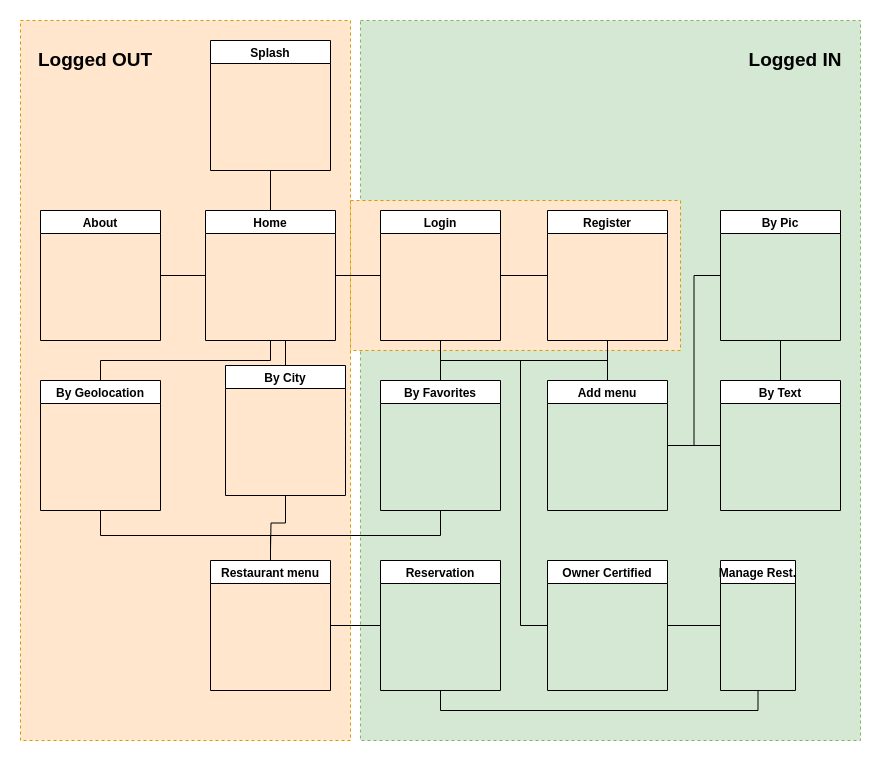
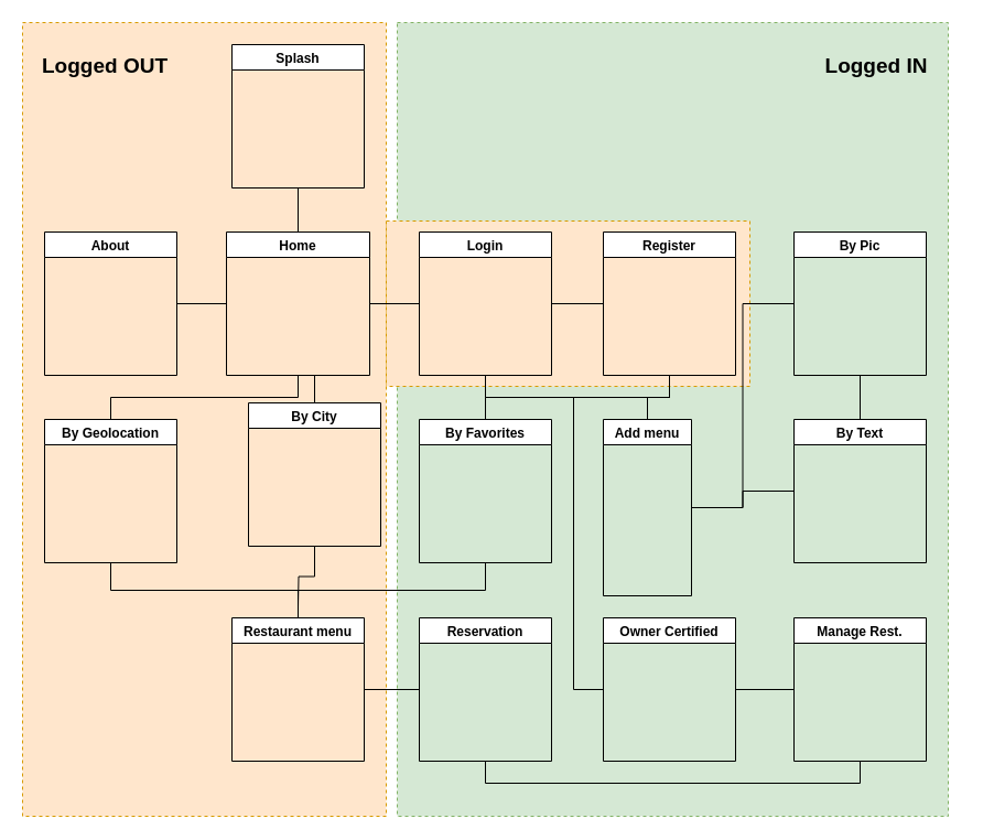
  <mxCell id="0" />
  <mxCell id="1" parent="0" />
  <mxCell id="2" value="" style="rounded=0;whiteSpace=wrap;html=1;glass=0;dashed=1;strokeColor=#82b366;fillColor=#d5e8d4;" vertex="1" parent="1"><mxGeometry x="360" y="20" width="500" height="720" as="geometry" /></mxCell>
  <mxCell id="3" value="" style="rounded=0;whiteSpace=wrap;html=1;glass=0;dashed=1;strokeColor=#d79b00;fillColor=#ffe6cc;" vertex="1" parent="1"><mxGeometry x="350" y="200" width="330" height="150" as="geometry" /></mxCell>
  <mxCell id="4" value="" style="rounded=0;whiteSpace=wrap;html=1;glass=0;dashed=1;strokeColor=#d79b00;fillColor=#ffe6cc;" vertex="1" parent="1"><mxGeometry x="20" y="20" width="330" height="720" as="geometry" /></mxCell>
  <mxCell id="5" value="Home" style="swimlane;" vertex="1" parent="1"><mxGeometry x="205" y="210" width="130" height="130" as="geometry" /></mxCell>
  <mxCell id="6" style="edgeStyle=orthogonalEdgeStyle;rounded=0;orthogonalLoop=1;jettySize=auto;html=1;exitX=0.5;exitY=1;exitDx=0;exitDy=0;endArrow=none;endFill=0;" edge="1" parent="1" source="7" target="5"><mxGeometry relative="1" as="geometry" /></mxCell>
  <mxCell id="7" value="Splash" style="swimlane;" vertex="1" parent="1"><mxGeometry x="210" y="40" width="120" height="130" as="geometry" /></mxCell>
  <mxCell id="8" style="edgeStyle=orthogonalEdgeStyle;rounded=0;orthogonalLoop=1;jettySize=auto;html=1;exitX=1;exitY=0.5;exitDx=0;exitDy=0;entryX=0;entryY=0.5;entryDx=0;entryDy=0;endArrow=none;endFill=0;" edge="1" parent="1" source="10" target="14"><mxGeometry relative="1" as="geometry" /></mxCell>
  <mxCell id="9" style="edgeStyle=orthogonalEdgeStyle;rounded=0;orthogonalLoop=1;jettySize=auto;html=1;exitX=0.5;exitY=1;exitDx=0;exitDy=0;entryX=0.5;entryY=0;entryDx=0;entryDy=0;endArrow=none;endFill=0;" edge="1" parent="1" source="10" target="23"><mxGeometry relative="1" as="geometry" /></mxCell>
  <mxCell id="10" value="Login" style="swimlane;" vertex="1" parent="1"><mxGeometry x="380" y="210" width="120" height="130" as="geometry" /></mxCell>
  <mxCell id="11" style="edgeStyle=orthogonalEdgeStyle;rounded=0;orthogonalLoop=1;jettySize=auto;html=1;exitX=0.5;exitY=1;exitDx=0;exitDy=0;entryX=0.5;entryY=0;entryDx=0;entryDy=0;endArrow=none;endFill=0;" edge="1" parent="1" source="14" target="23"><mxGeometry relative="1" as="geometry" /></mxCell>
  <mxCell id="12" style="edgeStyle=orthogonalEdgeStyle;rounded=0;orthogonalLoop=1;jettySize=auto;html=1;exitX=0.5;exitY=1;exitDx=0;exitDy=0;entryX=0.5;entryY=0;entryDx=0;entryDy=0;endArrow=none;endFill=0;" edge="1" parent="1" source="14" target="28"><mxGeometry relative="1" as="geometry" /></mxCell>
  <mxCell id="13" style="edgeStyle=orthogonalEdgeStyle;rounded=0;orthogonalLoop=1;jettySize=auto;html=1;exitX=0.5;exitY=1;exitDx=0;exitDy=0;entryX=0;entryY=0.5;entryDx=0;entryDy=0;endArrow=none;endFill=0;" edge="1" parent="1" source="14" target="36"><mxGeometry relative="1" as="geometry"><Array as="points"><mxPoint x="607" y="360" /><mxPoint x="520" y="360" /><mxPoint x="520" y="625" /></Array></mxGeometry></mxCell>
  <mxCell id="14" value="Register" style="swimlane;" vertex="1" parent="1"><mxGeometry x="547" y="210" width="120" height="130" as="geometry" /></mxCell>
  <mxCell id="15" style="edgeStyle=orthogonalEdgeStyle;rounded=0;orthogonalLoop=1;jettySize=auto;html=1;exitX=1;exitY=0.5;exitDx=0;exitDy=0;entryX=0;entryY=0.5;entryDx=0;entryDy=0;endArrow=none;endFill=0;" edge="1" parent="1" source="5" target="10"><mxGeometry relative="1" as="geometry" /></mxCell>
  <mxCell id="16" style="edgeStyle=orthogonalEdgeStyle;rounded=0;orthogonalLoop=1;jettySize=auto;html=1;exitX=0.5;exitY=1;exitDx=0;exitDy=0;entryX=0.5;entryY=0;entryDx=0;entryDy=0;endArrow=none;endFill=0;" edge="1" parent="1" source="5" target="20"><mxGeometry relative="1" as="geometry" /></mxCell>
  <mxCell id="17" style="edgeStyle=orthogonalEdgeStyle;rounded=0;orthogonalLoop=1;jettySize=auto;html=1;exitX=0.5;exitY=1;exitDx=0;exitDy=0;entryX=0.5;entryY=0;entryDx=0;entryDy=0;endArrow=none;endFill=0;" edge="1" parent="1" source="5" target="25"><mxGeometry relative="1" as="geometry" /></mxCell>
  <mxCell id="18" style="edgeStyle=orthogonalEdgeStyle;rounded=0;orthogonalLoop=1;jettySize=auto;html=1;exitX=0;exitY=0.5;exitDx=0;exitDy=0;entryX=1;entryY=0.5;entryDx=0;entryDy=0;endArrow=none;endFill=0;" edge="1" parent="1" source="5" target="26"><mxGeometry relative="1" as="geometry" /></mxCell>
  <mxCell id="19" style="edgeStyle=orthogonalEdgeStyle;rounded=0;orthogonalLoop=1;jettySize=auto;html=1;exitX=0.5;exitY=1;exitDx=0;exitDy=0;endArrow=none;endFill=0;" edge="1" parent="1" source="20" target="30"><mxGeometry relative="1" as="geometry" /></mxCell>
  <mxCell id="20" value="By Geolocation" style="swimlane;" vertex="1" parent="1"><mxGeometry x="40" y="380" width="120" height="130" as="geometry" /></mxCell>
  <mxCell id="21" style="edgeStyle=orthogonalEdgeStyle;rounded=0;orthogonalLoop=1;jettySize=auto;html=1;exitX=1;exitY=0.5;exitDx=0;exitDy=0;entryX=0;entryY=0.5;entryDx=0;entryDy=0;endArrow=none;endFill=0;" edge="1" parent="1" source="23" target="34"><mxGeometry relative="1" as="geometry" /></mxCell>
  <mxCell id="22" style="edgeStyle=orthogonalEdgeStyle;rounded=0;orthogonalLoop=1;jettySize=auto;html=1;exitX=1;exitY=0.5;exitDx=0;exitDy=0;entryX=0;entryY=0.5;entryDx=0;entryDy=0;endArrow=none;endFill=0;" edge="1" parent="1" source="23" target="32"><mxGeometry relative="1" as="geometry" /></mxCell>
- <mxCell id="23" value="Add menu" style="swimlane;" vertex="1" parent="1"><mxGeometry x="547" y="380" width="120" height="130" as="geometry" /></mxCell>
+ <mxCell id="23" value="Add menu" style="swimlane;" vertex="1" parent="1"><mxGeometry x="547" y="380" width="80" height="160" as="geometry" /></mxCell>
  <mxCell id="24" style="edgeStyle=orthogonalEdgeStyle;rounded=0;orthogonalLoop=1;jettySize=auto;html=1;exitX=0.5;exitY=1;exitDx=0;exitDy=0;endArrow=none;endFill=0;" edge="1" parent="1" source="25"><mxGeometry relative="1" as="geometry"><mxPoint x="270" y="550" as="targetPoint" /></mxGeometry></mxCell>
  <mxCell id="25" value="By City" style="swimlane;" vertex="1" parent="1"><mxGeometry x="225" y="365" width="120" height="130" as="geometry" /></mxCell>
  <mxCell id="26" value="About" style="swimlane;" vertex="1" parent="1"><mxGeometry x="40" y="210" width="120" height="130" as="geometry" /></mxCell>
  <mxCell id="27" style="edgeStyle=orthogonalEdgeStyle;rounded=0;orthogonalLoop=1;jettySize=auto;html=1;exitX=0.5;exitY=1;exitDx=0;exitDy=0;entryX=0.5;entryY=0;entryDx=0;entryDy=0;endArrow=none;endFill=0;" edge="1" parent="1" source="28" target="30"><mxGeometry relative="1" as="geometry" /></mxCell>
  <mxCell id="28" value="By Favorites" style="swimlane;" vertex="1" parent="1"><mxGeometry x="380" y="380" width="120" height="130" as="geometry" /></mxCell>
  <mxCell id="29" style="edgeStyle=orthogonalEdgeStyle;rounded=0;orthogonalLoop=1;jettySize=auto;html=1;exitX=1;exitY=0.5;exitDx=0;exitDy=0;entryX=0;entryY=0.5;entryDx=0;entryDy=0;endArrow=none;endFill=0;" edge="1" parent="1" source="30" target="31"><mxGeometry relative="1" as="geometry" /></mxCell>
  <mxCell id="30" value="Restaurant menu" style="swimlane;" vertex="1" parent="1"><mxGeometry x="210" y="560" width="120" height="130" as="geometry" /></mxCell>
  <mxCell id="31" value="Reservation" style="swimlane;" vertex="1" parent="1"><mxGeometry x="380" y="560" width="120" height="130" as="geometry" /></mxCell>
  <mxCell id="32" value="By Text" style="swimlane;" vertex="1" parent="1"><mxGeometry x="720" y="380" width="120" height="130" as="geometry" /></mxCell>
  <mxCell id="33" style="edgeStyle=orthogonalEdgeStyle;rounded=0;orthogonalLoop=1;jettySize=auto;html=1;exitX=0.5;exitY=1;exitDx=0;exitDy=0;entryX=0.5;entryY=0;entryDx=0;entryDy=0;endArrow=none;endFill=0;" edge="1" parent="1" source="34" target="32"><mxGeometry relative="1" as="geometry" /></mxCell>
  <mxCell id="34" value="By Pic" style="swimlane;" vertex="1" parent="1"><mxGeometry x="720" y="210" width="120" height="130" as="geometry" /></mxCell>
  <mxCell id="35" style="edgeStyle=orthogonalEdgeStyle;rounded=0;orthogonalLoop=1;jettySize=auto;html=1;exitX=1;exitY=0.5;exitDx=0;exitDy=0;entryX=0;entryY=0.5;entryDx=0;entryDy=0;endArrow=none;endFill=0;" edge="1" parent="1" source="36" target="38"><mxGeometry relative="1" as="geometry" /></mxCell>
  <mxCell id="36" value="Owner Certified" style="swimlane;" vertex="1" parent="1"><mxGeometry x="547" y="560" width="120" height="130" as="geometry" /></mxCell>
  <mxCell id="37" style="edgeStyle=orthogonalEdgeStyle;rounded=0;orthogonalLoop=1;jettySize=auto;html=1;exitX=0.5;exitY=1;exitDx=0;exitDy=0;entryX=0.5;entryY=1;entryDx=0;entryDy=0;endArrow=none;endFill=0;" edge="1" parent="1" source="38" target="31"><mxGeometry relative="1" as="geometry" /></mxCell>
- <mxCell id="38" value="Manage Rest." style="swimlane;" vertex="1" parent="1"><mxGeometry x="720" y="560" width="75" height="130" as="geometry" /></mxCell>
+ <mxCell id="38" value="Manage Rest." style="swimlane;" vertex="1" parent="1"><mxGeometry x="720" y="560" width="120" height="130" as="geometry" /></mxCell>
  <mxCell id="39" value="&lt;font style=&quot;font-size: 19px&quot;&gt;&lt;b&gt;Logged IN&lt;/b&gt;&lt;/font&gt;" style="text;html=1;strokeColor=none;fillColor=none;align=center;verticalAlign=middle;whiteSpace=wrap;rounded=0;glass=0;dashed=1;" vertex="1" parent="1"><mxGeometry x="720" y="40" width="150" height="40" as="geometry" /></mxCell>
  <mxCell id="40" value="&lt;font style=&quot;font-size: 19px&quot;&gt;&lt;b&gt;Logged OUT&lt;/b&gt;&lt;/font&gt;" style="text;html=1;strokeColor=none;fillColor=none;align=center;verticalAlign=middle;whiteSpace=wrap;rounded=0;glass=0;dashed=1;" vertex="1" parent="1"><mxGeometry x="20" y="40" width="150" height="40" as="geometry" /></mxCell>
